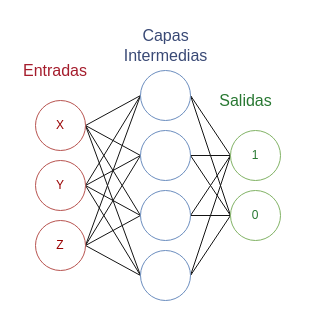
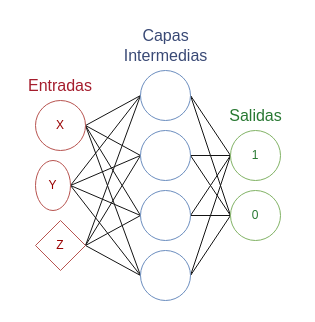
  <mxCell id="0" />
  <mxCell id="1" parent="0" />
  <mxCell id="2" style="rounded=0;orthogonalLoop=1;jettySize=auto;html=1;exitX=1;exitY=0.5;exitDx=0;exitDy=0;entryX=0;entryY=0.5;entryDx=0;entryDy=0;targetPerimeterSpacing=0;sourcePerimeterSpacing=0;endArrow=none;startFill=0;strokeColor=#141414;" parent="1" source="6" target="20" edge="1"><mxGeometry relative="1" as="geometry" /></mxCell>
  <mxCell id="3" style="rounded=0;orthogonalLoop=1;jettySize=auto;html=1;exitX=1;exitY=0.5;exitDx=0;exitDy=0;entryX=0;entryY=0.5;entryDx=0;entryDy=0;endArrow=none;startFill=0;strokeColor=#141414;" parent="1" source="6" target="23" edge="1"><mxGeometry relative="1" as="geometry" /></mxCell>
  <mxCell id="4" style="rounded=0;orthogonalLoop=1;jettySize=auto;html=1;exitX=1;exitY=0.5;exitDx=0;exitDy=0;entryX=0;entryY=0.5;entryDx=0;entryDy=0;endArrow=none;startFill=0;strokeColor=#141414;" parent="1" source="6" target="26" edge="1"><mxGeometry relative="1" as="geometry" /></mxCell>
  <mxCell id="5" style="rounded=0;orthogonalLoop=1;jettySize=auto;html=1;exitX=1;exitY=0.5;exitDx=0;exitDy=0;entryX=0;entryY=0.5;entryDx=0;entryDy=0;endArrow=none;startFill=0;strokeColor=#141414;" parent="1" source="6" target="29" edge="1"><mxGeometry relative="1" as="geometry" /></mxCell>
  <mxCell id="6" value="X" style="ellipse;whiteSpace=wrap;html=1;aspect=fixed;fillColor=default;strokeColor=#b85450;fontColor=#990000;" parent="1" vertex="1"><mxGeometry x="35" y="100" width="50" height="50" as="geometry" /></mxCell>
  <mxCell id="7" style="rounded=0;orthogonalLoop=1;jettySize=auto;html=1;exitX=1;exitY=0.5;exitDx=0;exitDy=0;entryX=0;entryY=0.5;entryDx=0;entryDy=0;endArrow=none;startFill=0;strokeColor=#141414;" parent="1" source="11" target="20" edge="1"><mxGeometry relative="1" as="geometry" /></mxCell>
  <mxCell id="8" style="rounded=0;orthogonalLoop=1;jettySize=auto;html=1;exitX=1;exitY=0.5;exitDx=0;exitDy=0;entryX=0;entryY=0.5;entryDx=0;entryDy=0;endArrow=none;startFill=0;strokeColor=#141414;" parent="1" source="11" target="23" edge="1"><mxGeometry relative="1" as="geometry" /></mxCell>
  <mxCell id="9" style="rounded=0;orthogonalLoop=1;jettySize=auto;html=1;exitX=1;exitY=0.5;exitDx=0;exitDy=0;entryX=0;entryY=0.5;entryDx=0;entryDy=0;endArrow=none;startFill=0;strokeColor=#141414;" parent="1" source="11" target="26" edge="1"><mxGeometry relative="1" as="geometry" /></mxCell>
  <mxCell id="10" style="rounded=0;orthogonalLoop=1;jettySize=auto;html=1;exitX=1;exitY=0.5;exitDx=0;exitDy=0;entryX=0;entryY=0.5;entryDx=0;entryDy=0;endArrow=none;startFill=0;strokeColor=#141414;" parent="1" source="11" target="29" edge="1"><mxGeometry relative="1" as="geometry" /></mxCell>
- <mxCell id="11" value="Y" style="ellipse;whiteSpace=wrap;html=1;aspect=fixed;fillColor=default;strokeColor=#b85450;align=center;verticalAlign=middle;fontFamily=Helvetica;fontSize=12;fontColor=#990000;" parent="1" vertex="1"><mxGeometry x="35" y="160" width="50" height="50" as="geometry" /></mxCell>
+ <mxCell id="11" value="Y" style="ellipse;whiteSpace=wrap;html=1;aspect=fixed;fillColor=default;strokeColor=#b85450;align=center;verticalAlign=middle;fontFamily=Helvetica;fontSize=12;fontColor=#990000;" parent="1" vertex="1"><mxGeometry x="35" y="160" width="35" height="50" as="geometry" /></mxCell>
  <mxCell id="12" style="rounded=0;orthogonalLoop=1;jettySize=auto;html=1;exitX=1;exitY=0.5;exitDx=0;exitDy=0;entryX=0;entryY=0.5;entryDx=0;entryDy=0;endArrow=none;startFill=0;strokeColor=#141414;" parent="1" source="16" target="20" edge="1"><mxGeometry relative="1" as="geometry" /></mxCell>
  <mxCell id="13" style="rounded=0;orthogonalLoop=1;jettySize=auto;html=1;exitX=1;exitY=0.5;exitDx=0;exitDy=0;entryX=0;entryY=0.5;entryDx=0;entryDy=0;endArrow=none;startFill=0;strokeColor=#141414;" parent="1" source="16" target="23" edge="1"><mxGeometry relative="1" as="geometry" /></mxCell>
  <mxCell id="14" style="rounded=0;orthogonalLoop=1;jettySize=auto;html=1;exitX=1;exitY=0.5;exitDx=0;exitDy=0;entryX=0;entryY=0.5;entryDx=0;entryDy=0;endArrow=none;startFill=0;strokeColor=#141414;" parent="1" source="16" target="26" edge="1"><mxGeometry relative="1" as="geometry" /></mxCell>
  <mxCell id="15" style="rounded=0;orthogonalLoop=1;jettySize=auto;html=1;exitX=1;exitY=0.5;exitDx=0;exitDy=0;entryX=0;entryY=0.5;entryDx=0;entryDy=0;endArrow=none;startFill=0;strokeColor=#141414;" parent="1" source="16" target="29" edge="1"><mxGeometry relative="1" as="geometry" /></mxCell>
- <mxCell id="16" value="Z" style="ellipse;whiteSpace=wrap;html=1;aspect=fixed;fillColor=default;strokeColor=#b85450;align=center;verticalAlign=middle;fontFamily=Helvetica;fontSize=12;fontColor=#990000;" parent="1" vertex="1"><mxGeometry x="35" y="220" width="50" height="50" as="geometry" /></mxCell>
- <mxCell id="17" value="Entradas" style="text;html=1;align=center;verticalAlign=middle;whiteSpace=wrap;rounded=0;fontColor=light-dark(#a51d2d, #ededed);fontSize=16;" parent="1" vertex="1"><mxGeometry x="15" y="55" width="80" height="30" as="geometry" /></mxCell>
+ <mxCell id="16" value="Z" style="rhombus;whiteSpace=wrap;html=1;aspect=fixed;fillColor=default;strokeColor=#b85450;align=center;verticalAlign=middle;fontFamily=Helvetica;fontSize=12;fontColor=#990000;" parent="1" vertex="1"><mxGeometry x="35" y="220" width="50" height="50" as="geometry" /></mxCell>
+ <mxCell id="17" value="Entradas" style="text;html=1;align=center;verticalAlign=middle;whiteSpace=wrap;rounded=0;fontColor=light-dark(#a51d2d, #ededed);fontSize=16;" parent="1" vertex="1"><mxGeometry x="20" y="70" width="80" height="30" as="geometry" /></mxCell>
  <mxCell id="18" style="rounded=0;orthogonalLoop=1;jettySize=auto;html=1;exitX=1;exitY=0.5;exitDx=0;exitDy=0;entryX=0;entryY=0.5;entryDx=0;entryDy=0;endArrow=none;startFill=0;strokeColor=#141414;" parent="1" source="20" target="30" edge="1"><mxGeometry relative="1" as="geometry" /></mxCell>
  <mxCell id="19" style="rounded=0;orthogonalLoop=1;jettySize=auto;html=1;exitX=1;exitY=0.5;exitDx=0;exitDy=0;entryX=0;entryY=0.5;entryDx=0;entryDy=0;endArrow=none;startFill=0;strokeColor=#141414;" parent="1" source="20" target="31" edge="1"><mxGeometry relative="1" as="geometry" /></mxCell>
  <mxCell id="20" value="" style="ellipse;whiteSpace=wrap;html=1;aspect=fixed;fillColor=default;strokeColor=#6c8ebf;" parent="1" vertex="1"><mxGeometry x="140" y="70" width="50" height="50" as="geometry" /></mxCell>
  <mxCell id="21" style="rounded=0;orthogonalLoop=1;jettySize=auto;html=1;exitX=1;exitY=0.5;exitDx=0;exitDy=0;entryX=0;entryY=0.5;entryDx=0;entryDy=0;endArrow=none;startFill=0;strokeColor=#141414;" parent="1" source="23" target="30" edge="1"><mxGeometry relative="1" as="geometry" /></mxCell>
  <mxCell id="22" style="rounded=0;orthogonalLoop=1;jettySize=auto;html=1;exitX=1;exitY=0.5;exitDx=0;exitDy=0;entryX=0;entryY=0.5;entryDx=0;entryDy=0;endArrow=none;startFill=0;strokeColor=#141414;" parent="1" source="23" target="31" edge="1"><mxGeometry relative="1" as="geometry" /></mxCell>
  <mxCell id="23" value="" style="ellipse;whiteSpace=wrap;html=1;aspect=fixed;fillColor=default;strokeColor=#6c8ebf;align=center;verticalAlign=middle;fontFamily=Helvetica;fontSize=12;fontColor=default;" parent="1" vertex="1"><mxGeometry x="140" y="130" width="50" height="50" as="geometry" /></mxCell>
  <mxCell id="24" style="rounded=0;orthogonalLoop=1;jettySize=auto;html=1;exitX=1;exitY=0.5;exitDx=0;exitDy=0;entryX=0;entryY=0.5;entryDx=0;entryDy=0;endArrow=none;startFill=0;strokeColor=#141414;" parent="1" source="26" target="30" edge="1"><mxGeometry relative="1" as="geometry" /></mxCell>
  <mxCell id="25" style="rounded=0;orthogonalLoop=1;jettySize=auto;html=1;exitX=1;exitY=0.5;exitDx=0;exitDy=0;entryX=0;entryY=0.5;entryDx=0;entryDy=0;endArrow=none;startFill=0;strokeColor=#141414;" parent="1" source="26" target="31" edge="1"><mxGeometry relative="1" as="geometry" /></mxCell>
  <mxCell id="26" value="" style="ellipse;whiteSpace=wrap;html=1;aspect=fixed;fillColor=default;strokeColor=#6c8ebf;align=center;verticalAlign=middle;fontFamily=Helvetica;fontSize=12;fontColor=default;" parent="1" vertex="1"><mxGeometry x="140" y="190" width="50" height="50" as="geometry" /></mxCell>
  <mxCell id="27" style="rounded=0;orthogonalLoop=1;jettySize=auto;html=1;exitX=1;exitY=0.5;exitDx=0;exitDy=0;entryX=0;entryY=0.5;entryDx=0;entryDy=0;endArrow=none;startFill=0;strokeColor=#141414;" parent="1" source="29" target="30" edge="1"><mxGeometry relative="1" as="geometry" /></mxCell>
  <mxCell id="28" style="rounded=0;orthogonalLoop=1;jettySize=auto;html=1;exitX=1;exitY=0.5;exitDx=0;exitDy=0;entryX=0;entryY=0.5;entryDx=0;entryDy=0;endArrow=none;startFill=0;strokeColor=#141414;" parent="1" source="29" target="31" edge="1"><mxGeometry relative="1" as="geometry" /></mxCell>
  <mxCell id="29" value="" style="ellipse;whiteSpace=wrap;html=1;aspect=fixed;fillColor=default;strokeColor=#6c8ebf;align=center;verticalAlign=middle;fontFamily=Helvetica;fontSize=12;fontColor=default;" parent="1" vertex="1"><mxGeometry x="140" y="250" width="50" height="50" as="geometry" /></mxCell>
  <mxCell id="30" value="1" style="ellipse;whiteSpace=wrap;html=1;aspect=fixed;fillColor=default;strokeColor=#82b366;fontColor=#287832;" parent="1" vertex="1"><mxGeometry x="230" y="130" width="50" height="50" as="geometry" /></mxCell>
  <mxCell id="31" value="0" style="ellipse;whiteSpace=wrap;html=1;aspect=fixed;fillColor=default;strokeColor=#82b366;align=center;verticalAlign=middle;fontFamily=Helvetica;fontSize=12;fontColor=#287832;" parent="1" vertex="1"><mxGeometry x="230" y="190" width="50" height="50" as="geometry" /></mxCell>
- <mxCell id="32" value="Salidas" style="text;html=1;align=center;verticalAlign=middle;whiteSpace=wrap;rounded=0;fontColor=light-dark(#287832, #ededed);fontSize=16;" parent="1" vertex="1"><mxGeometry x="207.5" y="85" width="75" height="30" as="geometry" /></mxCell>
+ <mxCell id="32" value="Salidas" style="text;html=1;align=center;verticalAlign=middle;whiteSpace=wrap;rounded=0;fontColor=light-dark(#287832, #ededed);fontSize=16;" parent="1" vertex="1"><mxGeometry x="217.5" y="100" width="75" height="30" as="geometry" /></mxCell>
  <mxCell id="33" value="Capas Intermedias" style="text;html=1;align=center;verticalAlign=middle;whiteSpace=wrap;rounded=0;fontColor=light-dark(#394975,#EDEDED);fontSize=16;" parent="1" vertex="1"><mxGeometry x="107.5" y="20" width="115" height="50" as="geometry" /></mxCell>
